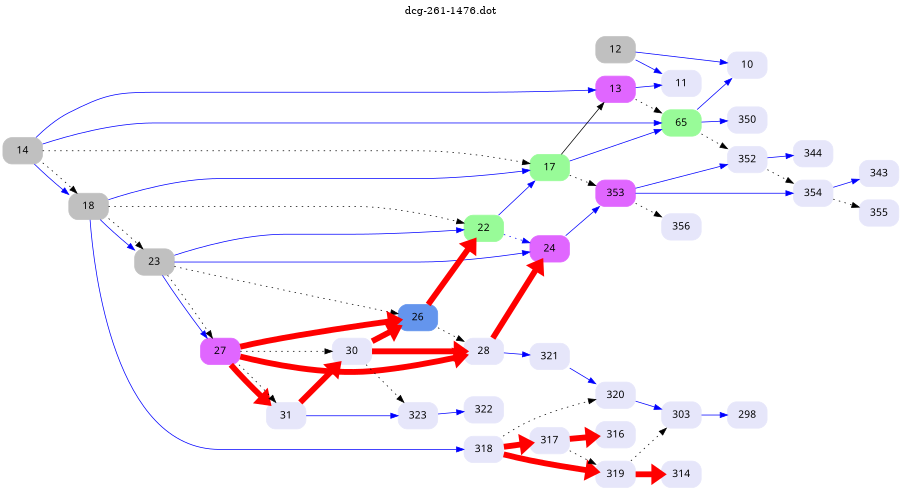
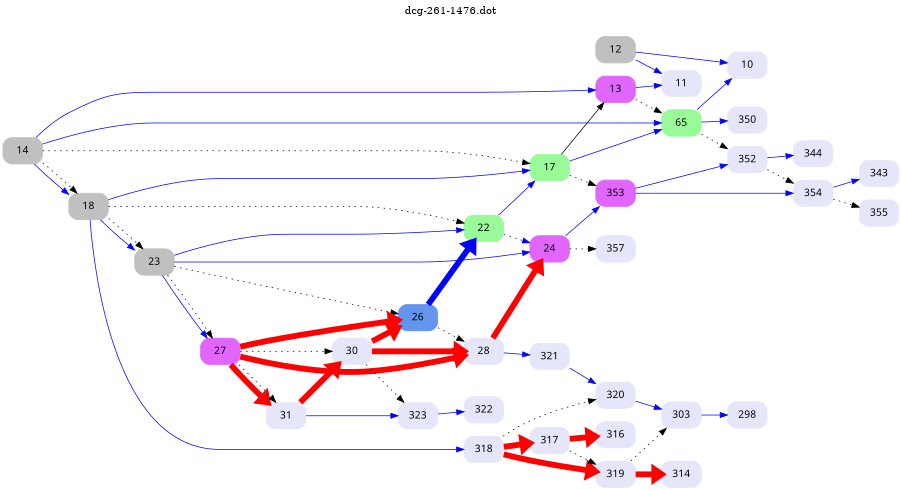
  digraph {
    label="dcg-261-1476.dot"
    labelloc=t
    rankdir=LR
    node [color=lavender fontname="sans-serif" shape=box style="rounded,filled"]
    edge [color=blue penwidth=1]
    n1 [color=grey label=12]
    n2 [label=11]
    n3 [label=10]
    n4 [color=grey label=14]
    n5 [color=mediumorchid1 label=13]
    n6 [color=palegreen label=65]
    n7 [color=grey label=18]
    n8 [color=palegreen label=17]
    n9 [label=352]
    n10 [label=350]
    n11 [label=318]
    n12 [color=grey label=23]
    n13 [color=palegreen label=22]
    n14 [color=mediumorchid1 label=353]
    n15 [label=354]
    n16 [label=344]
    n17 [label=320]
    n18 [label=317]
    n19 [label=319]
    n20 [color=mediumorchid1 label=24]
    n21 [color=mediumorchid1 label=27]
    n22 [color=cornflowerblue label=26]
-   n23 [label=356]
    n24 [label=303]
    n25 [label=316]
    n26 [label=314]
+   n27 [label=357]
    n28 [label=28]
    n29 [label=31]
    n30 [label=30]
    n31 [label=321]
    n32 [label=323]
    n33 [label=322]
    n34 [label=298]
    n35 [label=343]
    n36 [label=355]
    n1 -> n2
    n1 -> n3
    n4 -> n5
    n4 -> n6
    n4 -> n7
    n4 -> n7 [style=dotted color="" penwidth=""]
    n4 -> n8 [style=dotted color="" penwidth=""]
    n5 -> n2
    n5 -> n6 [style=dotted color="" penwidth=""]
    n6 -> n3
    n6 -> n9 [style=dotted color="" penwidth=""]
    n6 -> n10
    n7 -> n8
    n7 -> n11
    n7 -> n12
    n7 -> n12 [style=dotted color="" penwidth=""]
    n7 -> n13 [style=dotted color="" penwidth=""]
    n8 -> n5 [color=black]
    n8 -> n6
    n8 -> n14 [style=dotted color="" penwidth=""]
    n9 -> n15 [style=dotted color="" penwidth=""]
    n9 -> n16
    n11 -> n17 [style=dotted color="" penwidth=""]
    n11 -> n18 [color=red penwidth=8]
    n11 -> n19 [color=red penwidth=8]
    n12 -> n13
    n12 -> n20
    n12 -> n21
    n12 -> n21 [style=dotted color="" penwidth=""]
    n12 -> n22 [style=dotted color="" penwidth=""]
    n13 -> n8
    n13 -> n20 [style=dotted penwidth=""]
    n14 -> n9
    n14 -> n15
-   n14 -> n23 [style=dotted color="" penwidth=""]
    n15 -> n35
    n15 -> n36 [style=dotted color="" penwidth=""]
    n17 -> n24
    n18 -> n19 [style=dotted color="" penwidth=""]
    n18 -> n25 [color=red penwidth=8]
    n19 -> n24 [style=dotted color="" penwidth=""]
    n19 -> n26 [color=red penwidth=8]
    n20 -> n14
+   n20 -> n27 [style=dotted color="" penwidth=""]
    n21 -> n22 [color=red penwidth=8]
    n21 -> n28 [color=red penwidth=8]
    n21 -> n29 [color=red penwidth=8]
    n21 -> n29 [style=dotted color="" penwidth=""]
    n21 -> n30 [style=dotted color="" penwidth=""]
-   n22 -> n13 [color=red penwidth=8]
+   n22 -> n13 [penwidth=8]
    n22 -> n28 [style=dotted color="" penwidth=""]
    n24 -> n34
    n28 -> n20 [color=red penwidth=8]
    n28 -> n31
    n29 -> n30 [color=red penwidth=8]
    n29 -> n32
    n30 -> n22 [color=red penwidth=8]
    n30 -> n28 [color=red penwidth=8]
    n30 -> n32 [style=dotted color="" penwidth=""]
    n31 -> n17
    n32 -> n33
  }
